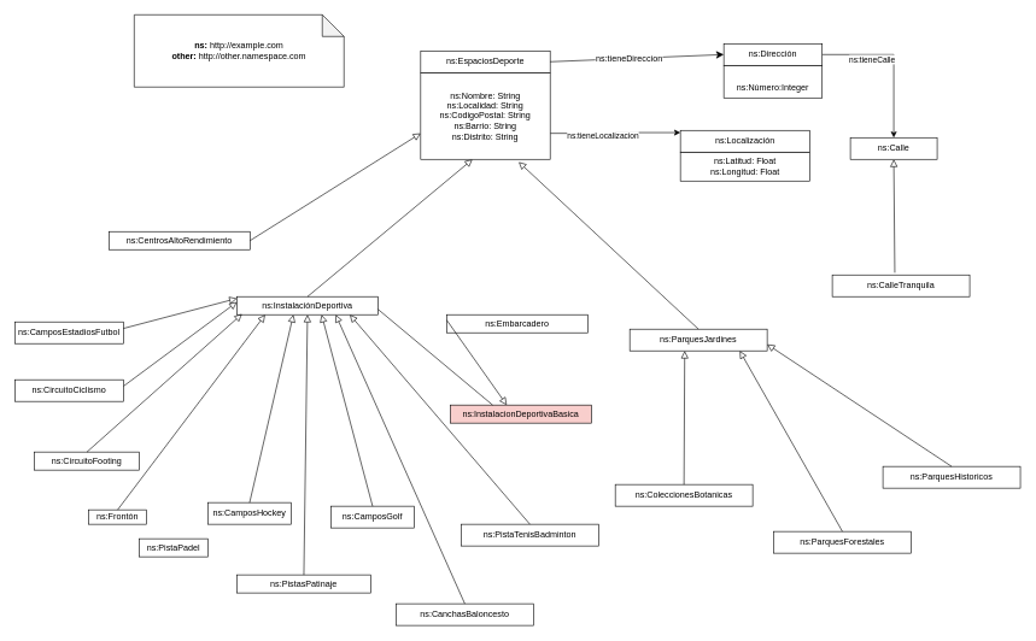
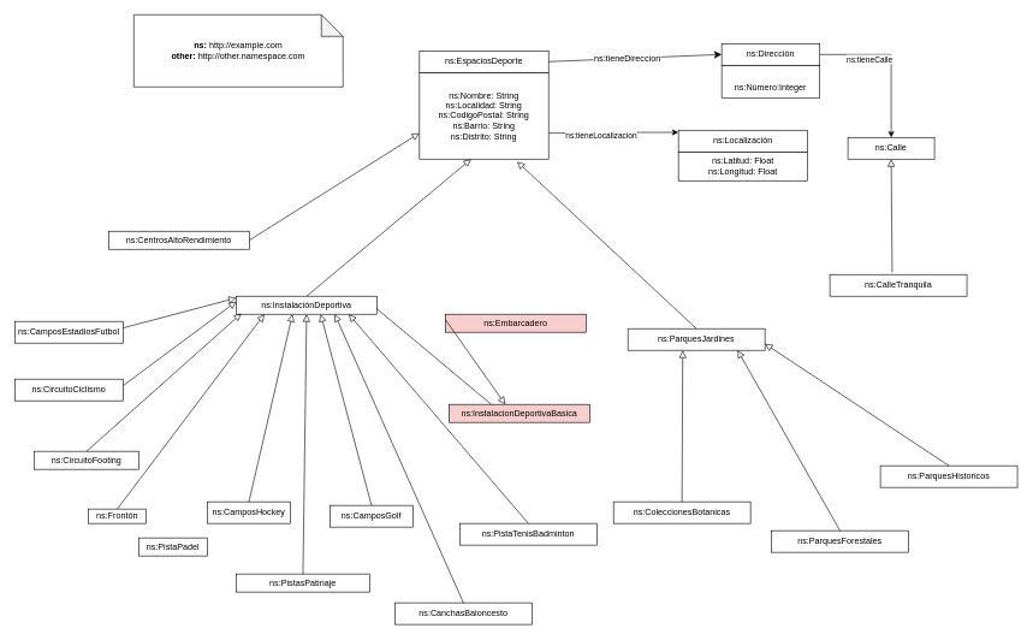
  <mxCell id="0" />
  <mxCell id="1" parent="0" />
  <mxCell id="2" value="ns:CircuitoFooting" style="rounded=0;whiteSpace=wrap;html=1;snapToPoint=1;points=[[0.1,0],[0.2,0],[0.3,0],[0.4,0],[0.5,0],[0.6,0],[0.7,0],[0.8,0],[0.9,0],[0,0.1],[0,0.3],[0,0.5],[0,0.7],[0,0.9],[0.1,1],[0.2,1],[0.3,1],[0.4,1],[0.5,1],[0.6,1],[0.7,1],[0.8,1],[0.9,1],[1,0.1],[1,0.3],[1,0.5],[1,0.7],[1,0.9]];" parent="1" vertex="1"><mxGeometry x="47" y="625" width="145" height="25" as="geometry" /></mxCell>
  <mxCell id="3" value="ns:Frontón" style="rounded=0;whiteSpace=wrap;html=1;snapToPoint=1;points=[[0.1,0],[0.2,0],[0.3,0],[0.4,0],[0.5,0],[0.6,0],[0.7,0],[0.8,0],[0.9,0],[0,0.1],[0,0.3],[0,0.5],[0,0.7],[0,0.9],[0.1,1],[0.2,1],[0.3,1],[0.4,1],[0.5,1],[0.6,1],[0.7,1],[0.8,1],[0.9,1],[1,0.1],[1,0.3],[1,0.5],[1,0.7],[1,0.9]];" parent="1" vertex="1"><mxGeometry x="122" y="705" width="80" height="20" as="geometry" /></mxCell>
  <mxCell id="4" value="ns:PistaPadel" style="rounded=0;whiteSpace=wrap;html=1;snapToPoint=1;points=[[0.1,0],[0.2,0],[0.3,0],[0.4,0],[0.5,0],[0.6,0],[0.7,0],[0.8,0],[0.9,0],[0,0.1],[0,0.3],[0,0.5],[0,0.7],[0,0.9],[0.1,1],[0.2,1],[0.3,1],[0.4,1],[0.5,1],[0.6,1],[0.7,1],[0.8,1],[0.9,1],[1,0.1],[1,0.3],[1,0.5],[1,0.7],[1,0.9]];" parent="1" vertex="1"><mxGeometry x="192" y="745" width="95" height="25" as="geometry" /></mxCell>
  <mxCell id="5" value="ns:InstalaciónDeportiva" style="rounded=0;whiteSpace=wrap;html=1;snapToPoint=1;points=[[0.1,0],[0.2,0],[0.3,0],[0.4,0],[0.5,0],[0.6,0],[0.7,0],[0.8,0],[0.9,0],[0,0.1],[0,0.3],[0,0.5],[0,0.7],[0,0.9],[0.1,1],[0.2,1],[0.3,1],[0.4,1],[0.5,1],[0.6,1],[0.7,1],[0.8,1],[0.9,1],[1,0.1],[1,0.3],[1,0.5],[1,0.7],[1,0.9]];" parent="1" vertex="1"><mxGeometry x="327" y="410" width="195" height="25" as="geometry" /></mxCell>
  <mxCell id="6" value="ns:PistasPatinaje" style="rounded=0;whiteSpace=wrap;html=1;snapToPoint=1;points=[[0.1,0],[0.2,0],[0.3,0],[0.4,0],[0.5,0],[0.6,0],[0.7,0],[0.8,0],[0.9,0],[0,0.1],[0,0.3],[0,0.5],[0,0.7],[0,0.9],[0.1,1],[0.2,1],[0.3,1],[0.4,1],[0.5,1],[0.6,1],[0.7,1],[0.8,1],[0.9,1],[1,0.1],[1,0.3],[1,0.5],[1,0.7],[1,0.9]];" parent="1" vertex="1"><mxGeometry x="327" y="795" width="185" height="25" as="geometry" /></mxCell>
  <mxCell id="7" value="ns:PistaTenisBadminton" style="rounded=0;whiteSpace=wrap;html=1;snapToPoint=1;points=[[0.1,0],[0.2,0],[0.3,0],[0.4,0],[0.5,0],[0.6,0],[0.7,0],[0.8,0],[0.9,0],[0,0.1],[0,0.3],[0,0.5],[0,0.7],[0,0.9],[0.1,1],[0.2,1],[0.3,1],[0.4,1],[0.5,1],[0.6,1],[0.7,1],[0.8,1],[0.9,1],[1,0.1],[1,0.3],[1,0.5],[1,0.7],[1,0.9]];" parent="1" vertex="1"><mxGeometry x="637" y="725" width="190" height="30" as="geometry" /></mxCell>
  <mxCell id="8" value="" style="endArrow=block;html=1;fontColor=#000099;exitX=1;exitY=0.3;exitDx=0;exitDy=0;endFill=0;endSize=8;arcSize=0;rounded=0;entryX=0;entryY=0.3;entryDx=0;entryDy=0;" parent="1" source="9" target="5" edge="1"><mxGeometry width="50" height="50" relative="1" as="geometry"><mxPoint x="222" y="440" as="sourcePoint" /><mxPoint x="687" y="245" as="targetPoint" /></mxGeometry></mxCell>
  <mxCell id="9" value="ns:CircuitoCiclismo" style="rounded=0;whiteSpace=wrap;html=1;snapToPoint=1;points=[[0.1,0],[0.2,0],[0.3,0],[0.4,0],[0.5,0],[0.6,0],[0.7,0],[0.8,0],[0.9,0],[0,0.1],[0,0.3],[0,0.5],[0,0.7],[0,0.9],[0.1,1],[0.2,1],[0.3,1],[0.4,1],[0.5,1],[0.6,1],[0.7,1],[0.8,1],[0.9,1],[1,0.1],[1,0.3],[1,0.5],[1,0.7],[1,0.9]];" parent="1" vertex="1"><mxGeometry x="20" y="525" width="150" height="30" as="geometry" /></mxCell>
  <mxCell id="10" value="" style="endArrow=block;html=1;fontColor=#000099;endFill=0;endSize=8;arcSize=0;rounded=0;exitX=0.5;exitY=0;exitDx=0;exitDy=0;entryX=0.036;entryY=0.96;entryDx=0;entryDy=0;entryPerimeter=0;" parent="1" source="2" target="5" edge="1"><mxGeometry width="50" height="50" relative="1" as="geometry"><mxPoint x="497" y="305" as="sourcePoint" /><mxPoint x="377" y="485" as="targetPoint" /><Array as="points" /></mxGeometry></mxCell>
  <mxCell id="11" value="" style="endArrow=block;html=1;fontColor=#000099;endFill=0;entryX=0.2;entryY=1;entryDx=0;entryDy=0;endSize=8;arcSize=0;rounded=0;exitX=0.5;exitY=0;exitDx=0;exitDy=0;" parent="1" source="3" target="5" edge="1"><mxGeometry width="50" height="50" relative="1" as="geometry"><mxPoint x="597" y="395" as="sourcePoint" /><mxPoint x="597" y="545" as="targetPoint" /></mxGeometry></mxCell>
  <mxCell id="12" value="" style="endArrow=block;html=1;fontColor=#000099;exitX=0.5;exitY=0;exitDx=0;exitDy=0;endFill=0;endSize=8;arcSize=0;rounded=0;entryX=0.8;entryY=1;entryDx=0;entryDy=0;" parent="1" source="7" target="5" edge="1"><mxGeometry width="50" height="50" relative="1" as="geometry"><mxPoint x="587" y="605" as="sourcePoint" /><mxPoint x="897" y="275" as="targetPoint" /></mxGeometry></mxCell>
  <mxCell id="13" value="" style="endArrow=block;html=1;fontColor=#000099;exitX=0.5;exitY=0;exitDx=0;exitDy=0;endFill=0;entryX=0.5;entryY=1;entryDx=0;entryDy=0;endSize=8;arcSize=0;rounded=0;" parent="1" source="6" target="5" edge="1"><mxGeometry width="50" height="50" relative="1" as="geometry"><mxPoint x="597" y="615" as="sourcePoint" /><mxPoint x="597" y="545" as="targetPoint" /></mxGeometry></mxCell>
  <mxCell id="14" value="" style="endArrow=block;html=1;fontColor=#000099;exitX=0.5;exitY=0;exitDx=0;exitDy=0;endFill=0;endSize=8;arcSize=0;rounded=0;entryX=0.4;entryY=1;entryDx=0;entryDy=0;" parent="1" source="5" target="42" edge="1"><mxGeometry width="50" height="50" relative="1" as="geometry"><mxPoint x="370" y="460" as="sourcePoint" /><mxPoint x="650" y="180" as="targetPoint" /></mxGeometry></mxCell>
  <mxCell id="15" value="&lt;div&gt;&lt;/div&gt;&lt;span style=&quot;background-color: initial;&quot;&gt;&lt;b&gt;ns:&amp;nbsp;&lt;/b&gt;http://example.com&lt;/span&gt;&lt;div&gt;&lt;b style=&quot;background-color: initial;&quot;&gt;other:&lt;/b&gt;&lt;span style=&quot;background-color: initial;&quot;&gt; http://other.namespace.com&lt;/span&gt;&lt;br&gt;&lt;/div&gt;" style="shape=note;whiteSpace=wrap;html=1;backgroundOutline=1;darkOpacity=0.05;" parent="1" vertex="1"><mxGeometry x="185" y="20" width="290" height="100" as="geometry" /></mxCell>
  <mxCell id="16" value="ns:ParquesJardines" style="rounded=0;whiteSpace=wrap;html=1;snapToPoint=1;points=[[0.1,0],[0.2,0],[0.3,0],[0.4,0],[0.5,0],[0.6,0],[0.7,0],[0.8,0],[0.9,0],[0,0.1],[0,0.3],[0,0.5],[0,0.7],[0,0.9],[0.1,1],[0.2,1],[0.3,1],[0.4,1],[0.5,1],[0.6,1],[0.7,1],[0.8,1],[0.9,1],[1,0.1],[1,0.3],[1,0.5],[1,0.7],[1,0.9]];" parent="1" vertex="1"><mxGeometry x="870" y="455" width="190" height="30" as="geometry" /></mxCell>
  <mxCell id="17" value="" style="endArrow=block;html=1;fontColor=#000099;exitX=0.5;exitY=0;exitDx=0;exitDy=0;endFill=0;endSize=8;arcSize=0;rounded=0;entryX=0.757;entryY=1.03;entryDx=0;entryDy=0;entryPerimeter=0;" parent="1" source="16" target="42" edge="1"><mxGeometry width="50" height="50" relative="1" as="geometry"><mxPoint y="490" as="sourcePoint" x="750" /><mxPoint x="940" y="548.5" as="targetPoint" /><Array as="points" /></mxGeometry></mxCell>
- <mxCell id="18" value="ns:ColeccionesBotanicas" style="rounded=0;whiteSpace=wrap;html=1;snapToPoint=1;points=[[0.1,0],[0.2,0],[0.3,0],[0.4,0],[0.5,0],[0.6,0],[0.7,0],[0.8,0],[0.9,0],[0,0.1],[0,0.3],[0,0.5],[0,0.7],[0,0.9],[0.1,1],[0.2,1],[0.3,1],[0.4,1],[0.5,1],[0.6,1],[0.7,1],[0.8,1],[0.9,1],[1,0.1],[1,0.3],[1,0.5],[1,0.7],[1,0.9]];" parent="1" vertex="1"><mxGeometry x="850" y="670" width="190" height="30" as="geometry" /></mxCell>
+ <mxCell id="18" value="ns:ColeccionesBotanicas" style="rounded=0;whiteSpace=wrap;html=1;snapToPoint=1;points=[[0.1,0],[0.2,0],[0.3,0],[0.4,0],[0.5,0],[0.6,0],[0.7,0],[0.8,0],[0.9,0],[0,0.1],[0,0.3],[0,0.5],[0,0.7],[0,0.9],[0.1,1],[0.2,1],[0.3,1],[0.4,1],[0.5,1],[0.6,1],[0.7,1],[0.8,1],[0.9,1],[1,0.1],[1,0.3],[1,0.5],[1,0.7],[1,0.9]];" parent="1" vertex="1"><mxGeometry x="850" y="695" width="190" height="30" as="geometry" /></mxCell>
  <mxCell id="19" value="ns:ParquesForestales" style="rounded=0;whiteSpace=wrap;html=1;snapToPoint=1;points=[[0.1,0],[0.2,0],[0.3,0],[0.4,0],[0.5,0],[0.6,0],[0.7,0],[0.8,0],[0.9,0],[0,0.1],[0,0.3],[0,0.5],[0,0.7],[0,0.9],[0.1,1],[0.2,1],[0.3,1],[0.4,1],[0.5,1],[0.6,1],[0.7,1],[0.8,1],[0.9,1],[1,0.1],[1,0.3],[1,0.5],[1,0.7],[1,0.9]];" parent="1" vertex="1"><mxGeometry x="1069" y="735" width="190" height="30" as="geometry" /></mxCell>
  <mxCell id="20" value="ns:ParquesHistoricos" style="rounded=0;whiteSpace=wrap;html=1;snapToPoint=1;points=[[0.1,0],[0.2,0],[0.3,0],[0.4,0],[0.5,0],[0.6,0],[0.7,0],[0.8,0],[0.9,0],[0,0.1],[0,0.3],[0,0.5],[0,0.7],[0,0.9],[0.1,1],[0.2,1],[0.3,1],[0.4,1],[0.5,1],[0.6,1],[0.7,1],[0.8,1],[0.9,1],[1,0.1],[1,0.3],[1,0.5],[1,0.7],[1,0.9]];" parent="1" vertex="1"><mxGeometry x="1220" y="645" width="190" height="30" as="geometry" /></mxCell>
  <mxCell id="21" value="" style="endArrow=block;html=1;fontColor=#000099;exitX=0.5;exitY=0;exitDx=0;exitDy=0;endFill=0;endSize=8;arcSize=0;rounded=0;entryX=0.4;entryY=1;entryDx=0;entryDy=0;" parent="1" source="18" target="16" edge="1"><mxGeometry width="50" height="50" relative="1" as="geometry"><mxPoint x="858" y="695" as="sourcePoint" /><mxPoint x="800" y="535" as="targetPoint" /></mxGeometry></mxCell>
  <mxCell id="22" value="" style="endArrow=block;html=1;fontColor=#000099;exitX=0.5;exitY=0;exitDx=0;exitDy=0;endFill=0;endSize=8;arcSize=0;rounded=0;entryX=0.8;entryY=1;entryDx=0;entryDy=0;" parent="1" source="19" target="16" edge="1"><mxGeometry width="50" height="50" relative="1" as="geometry"><mxPoint x="845" y="721" as="sourcePoint" /><mxPoint x="860" y="540" as="targetPoint" /></mxGeometry></mxCell>
  <mxCell id="23" value="" style="endArrow=block;html=1;fontColor=#000099;exitX=0.5;exitY=0;exitDx=0;exitDy=0;endFill=0;endSize=8;arcSize=0;rounded=0;entryX=1;entryY=0.7;entryDx=0;entryDy=0;" parent="1" source="20" target="16" edge="1"><mxGeometry width="50" height="50" relative="1" as="geometry"><mxPoint x="1081" y="630" as="sourcePoint" /><mxPoint x="900" y="510" as="targetPoint" /></mxGeometry></mxCell>
  <mxCell id="24" value="ns:CalleTranquila" style="rounded=0;whiteSpace=wrap;html=1;snapToPoint=1;points=[[0.1,0],[0.2,0],[0.3,0],[0.4,0],[0.5,0],[0.6,0],[0.7,0],[0.8,0],[0.9,0],[0,0.1],[0,0.3],[0,0.5],[0,0.7],[0,0.9],[0.1,1],[0.2,1],[0.3,1],[0.4,1],[0.5,1],[0.6,1],[0.7,1],[0.8,1],[0.9,1],[1,0.1],[1,0.3],[1,0.5],[1,0.7],[1,0.9]];" parent="1" vertex="1"><mxGeometry x="1150" y="380" width="190" height="30" as="geometry" /></mxCell>
  <mxCell id="25" value="" style="endArrow=block;html=1;fontColor=#000099;exitX=0.455;exitY=-0.104;exitDx=0;exitDy=0;endFill=0;endSize=8;arcSize=0;rounded=0;exitPerimeter=0;entryX=0.5;entryY=1;entryDx=0;entryDy=0;" parent="1" source="24" target="50" edge="1"><mxGeometry width="50" height="50" relative="1" as="geometry"><mxPoint x="1585" y="344" as="sourcePoint" /><mxPoint x="1060" y="120" as="targetPoint" /></mxGeometry></mxCell>
  <mxCell id="26" value="ns:CamposEstadiosFutbol" style="rounded=0;whiteSpace=wrap;html=1;snapToPoint=1;points=[[0.1,0],[0.2,0],[0.3,0],[0.4,0],[0.5,0],[0.6,0],[0.7,0],[0.8,0],[0.9,0],[0,0.1],[0,0.3],[0,0.5],[0,0.7],[0,0.9],[0.1,1],[0.2,1],[0.3,1],[0.4,1],[0.5,1],[0.6,1],[0.7,1],[0.8,1],[0.9,1],[1,0.1],[1,0.3],[1,0.5],[1,0.7],[1,0.9]];" parent="1" vertex="1"><mxGeometry x="20" y="445" width="150" height="30" as="geometry" /></mxCell>
  <mxCell id="27" value="" style="endArrow=block;html=1;fontColor=#000099;exitX=1;exitY=0.3;exitDx=0;exitDy=0;endFill=0;endSize=8;arcSize=0;rounded=0;entryX=0;entryY=0.1;entryDx=0;entryDy=0;" parent="1" source="26" target="5" edge="1"><mxGeometry width="50" height="50" relative="1" as="geometry"><mxPoint x="227" y="325" as="sourcePoint" /><mxPoint x="377" y="373.5" as="targetPoint" /></mxGeometry></mxCell>
  <mxCell id="28" value="ns:InstalacionDeportivaBasica" style="rounded=0;whiteSpace=wrap;html=1;snapToPoint=1;points=[[0.1,0],[0.2,0],[0.3,0],[0.4,0],[0.5,0],[0.6,0],[0.7,0],[0.8,0],[0.9,0],[0,0.1],[0,0.3],[0,0.5],[0,0.7],[0,0.9],[0.1,1],[0.2,1],[0.3,1],[0.4,1],[0.5,1],[0.6,1],[0.7,1],[0.8,1],[0.9,1],[1,0.1],[1,0.3],[1,0.5],[1,0.7],[1,0.9]];fillColor=#f8cecc;" parent="1" vertex="1"><mxGeometry x="622" y="560" width="195" height="25" as="geometry" /></mxCell>
  <mxCell id="29" value="" style="endArrow=none;html=1;fontColor=#000099;exitX=0.3;exitY=0;exitDx=0;exitDy=0;endFill=0;endSize=8;arcSize=0;rounded=0;entryX=1;entryY=0.7;entryDx=0;entryDy=0;" parent="1" source="28" target="5" edge="1"><mxGeometry width="50" height="50" relative="1" as="geometry"><mxPoint x="677" y="635" as="sourcePoint" /><mxPoint x="579" y="465" as="targetPoint" /></mxGeometry></mxCell>
  <mxCell id="30" value="ns:CentrosAltoRendimiento" style="rounded=0;whiteSpace=wrap;html=1;snapToPoint=1;points=[[0.1,0],[0.2,0],[0.3,0],[0.4,0],[0.5,0],[0.6,0],[0.7,0],[0.8,0],[0.9,0],[0,0.1],[0,0.3],[0,0.5],[0,0.7],[0,0.9],[0.1,1],[0.2,1],[0.3,1],[0.4,1],[0.5,1],[0.6,1],[0.7,1],[0.8,1],[0.9,1],[1,0.1],[1,0.3],[1,0.5],[1,0.7],[1,0.9]];" parent="1" vertex="1"><mxGeometry x="150" y="320" width="195" height="25" as="geometry" /></mxCell>
  <mxCell id="31" value="" style="endArrow=block;html=1;fontColor=#000099;exitX=1;exitY=0.5;exitDx=0;exitDy=0;endFill=0;endSize=8;arcSize=0;rounded=0;entryX=0;entryY=0.7;entryDx=0;entryDy=0;" parent="1" source="30" target="42" edge="1"><mxGeometry width="50" height="50" relative="1" as="geometry"><mxPoint x="400" y="315.5" as="sourcePoint" /><mxPoint x="650" y="130" as="targetPoint" /></mxGeometry></mxCell>
  <mxCell id="32" value="ns:CanchasBaloncesto" style="rounded=0;whiteSpace=wrap;html=1;snapToPoint=1;points=[[0.1,0],[0.2,0],[0.3,0],[0.4,0],[0.5,0],[0.6,0],[0.7,0],[0.8,0],[0.9,0],[0,0.1],[0,0.3],[0,0.5],[0,0.7],[0,0.9],[0.1,1],[0.2,1],[0.3,1],[0.4,1],[0.5,1],[0.6,1],[0.7,1],[0.8,1],[0.9,1],[1,0.1],[1,0.3],[1,0.5],[1,0.7],[1,0.9]];" parent="1" vertex="1"><mxGeometry x="547" y="835" width="190" height="30" as="geometry" /></mxCell>
  <mxCell id="33" value="" style="endArrow=block;html=1;fontColor=#000099;exitX=0.5;exitY=0;exitDx=0;exitDy=0;endFill=0;entryX=0.7;entryY=1;entryDx=0;entryDy=0;endSize=8;arcSize=0;rounded=0;" parent="1" source="32" target="5" edge="1"><mxGeometry width="50" height="50" relative="1" as="geometry"><mxPoint x="457" y="715" as="sourcePoint" /><mxPoint x="587.5" y="467.5" as="targetPoint" /></mxGeometry></mxCell>
  <mxCell id="34" value="ns:CamposHockey" style="rounded=0;whiteSpace=wrap;html=1;snapToPoint=1;points=[[0.1,0],[0.2,0],[0.3,0],[0.4,0],[0.5,0],[0.6,0],[0.7,0],[0.8,0],[0.9,0],[0,0.1],[0,0.3],[0,0.5],[0,0.7],[0,0.9],[0.1,1],[0.2,1],[0.3,1],[0.4,1],[0.5,1],[0.6,1],[0.7,1],[0.8,1],[0.9,1],[1,0.1],[1,0.3],[1,0.5],[1,0.7],[1,0.9]];" parent="1" vertex="1"><mxGeometry x="287" y="695" width="115" height="30" as="geometry" /></mxCell>
  <mxCell id="35" value="" style="endArrow=block;html=1;fontColor=#000099;exitX=0.5;exitY=0;exitDx=0;exitDy=0;endFill=0;entryX=0.4;entryY=1;entryDx=0;entryDy=0;endSize=8;arcSize=0;rounded=0;" parent="1" source="34" target="5" edge="1"><mxGeometry width="50" height="50" relative="1" as="geometry"><mxPoint x="240" y="755" as="sourcePoint" /><mxPoint x="445.5" y="500" as="targetPoint" /></mxGeometry></mxCell>
  <mxCell id="36" value="ns:CamposGolf" style="rounded=0;whiteSpace=wrap;html=1;snapToPoint=1;points=[[0.1,0],[0.2,0],[0.3,0],[0.4,0],[0.5,0],[0.6,0],[0.7,0],[0.8,0],[0.9,0],[0,0.1],[0,0.3],[0,0.5],[0,0.7],[0,0.9],[0.1,1],[0.2,1],[0.3,1],[0.4,1],[0.5,1],[0.6,1],[0.7,1],[0.8,1],[0.9,1],[1,0.1],[1,0.3],[1,0.5],[1,0.7],[1,0.9]];" parent="1" vertex="1"><mxGeometry x="457" y="700" width="115" height="30" as="geometry" /></mxCell>
  <mxCell id="37" value="" style="endArrow=block;html=1;fontColor=#000099;exitX=0.5;exitY=0;exitDx=0;exitDy=0;endFill=0;endSize=8;arcSize=0;rounded=0;entryX=0.6;entryY=1;entryDx=0;entryDy=0;" parent="1" source="36" target="5" edge="1"><mxGeometry width="50" height="50" relative="1" as="geometry"><mxPoint x="690.5" y="570" as="sourcePoint" /><mxPoint x="582" y="492.5" as="targetPoint" /></mxGeometry></mxCell>
- <mxCell id="38" value="ns:Embarcadero" style="rounded=0;whiteSpace=wrap;html=1;snapToPoint=1;points=[[0.1,0],[0.2,0],[0.3,0],[0.4,0],[0.5,0],[0.6,0],[0.7,0],[0.8,0],[0.9,0],[0,0.1],[0,0.3],[0,0.5],[0,0.7],[0,0.9],[0.1,1],[0.2,1],[0.3,1],[0.4,1],[0.5,1],[0.6,1],[0.7,1],[0.8,1],[0.9,1],[1,0.1],[1,0.3],[1,0.5],[1,0.7],[1,0.9]];" parent="1" vertex="1"><mxGeometry x="617" y="435" width="195" height="25" as="geometry" /></mxCell>
+ <mxCell id="38" value="ns:Embarcadero" style="rounded=0;whiteSpace=wrap;html=1;snapToPoint=1;points=[[0.1,0],[0.2,0],[0.3,0],[0.4,0],[0.5,0],[0.6,0],[0.7,0],[0.8,0],[0.9,0],[0,0.1],[0,0.3],[0,0.5],[0,0.7],[0,0.9],[0.1,1],[0.2,1],[0.3,1],[0.4,1],[0.5,1],[0.6,1],[0.7,1],[0.8,1],[0.9,1],[1,0.1],[1,0.3],[1,0.5],[1,0.7],[1,0.9]];fillColor=#f8cecc;" parent="1" vertex="1"><mxGeometry x="617" y="435" width="195" height="25" as="geometry" /></mxCell>
  <mxCell id="39" value="" style="endArrow=block;html=1;fontColor=#000099;exitX=0;exitY=0.3;exitDx=0;exitDy=0;endFill=0;endSize=8;arcSize=0;rounded=0;" parent="1" source="38" target="28" edge="1"><mxGeometry width="50" height="50" relative="1" as="geometry"><mxPoint x="705.5" y="525" as="sourcePoint" /><mxPoint x="547" y="367.5" as="targetPoint" /></mxGeometry></mxCell>
  <mxCell id="40" style="edgeStyle=orthogonalEdgeStyle;rounded=0;orthogonalLoop=1;jettySize=auto;html=1;exitX=1;exitY=0.7;exitDx=0;exitDy=0;entryX=0;entryY=0.1;entryDx=0;entryDy=0;" edge="1" parent="1" source="42" target="52"><mxGeometry relative="1" as="geometry" /></mxCell>
  <mxCell id="41" value="ns:tieneLocalizacion" style="edgeLabel;html=1;align=center;verticalAlign=middle;resizable=0;points=[];" vertex="1" connectable="0" parent="40"><mxGeometry x="-0.22" y="-3" relative="1" as="geometry"><mxPoint x="1" as="offset" /></mxGeometry></mxCell>
  <mxCell id="42" value="ns:Nombre: String&lt;br&gt;ns:Localidad: String&lt;br&gt;ns:CodigoPostal:&amp;nbsp;String&lt;br&gt;ns:Barrio:&amp;nbsp;String&lt;br&gt;ns:Distrito:&amp;nbsp;String" style="rounded=0;whiteSpace=wrap;html=1;snapToPoint=1;points=[[0.1,0],[0.2,0],[0.3,0],[0.4,0],[0.5,0],[0.6,0],[0.7,0],[0.8,0],[0.9,0],[0,0.1],[0,0.3],[0,0.5],[0,0.7],[0,0.9],[0.1,1],[0.2,1],[0.3,1],[0.4,1],[0.5,1],[0.6,1],[0.7,1],[0.8,1],[0.9,1],[1,0.1],[1,0.3],[1,0.5],[1,0.7],[1,0.9]];" parent="1" vertex="1"><mxGeometry x="581" y="100" width="179" height="120" as="geometry" /></mxCell>
  <mxCell id="43" value="ns:EspaciosDeporte" style="rounded=0;whiteSpace=wrap;html=1;snapToPoint=1;points=[[0.1,0],[0.2,0],[0.3,0],[0.4,0],[0.5,0],[0.6,0],[0.7,0],[0.8,0],[0.9,0],[0,0.1],[0,0.3],[0,0.5],[0,0.7],[0,0.9],[0.1,1],[0.2,1],[0.3,1],[0.4,1],[0.5,1],[0.6,1],[0.7,1],[0.8,1],[0.9,1],[1,0.1],[1,0.3],[1,0.5],[1,0.7],[1,0.9]];" parent="1" vertex="1"><mxGeometry x="581" y="70" width="179" height="30" as="geometry" /></mxCell>
  <mxCell id="44" value="&lt;br&gt;ns:Número:Integer" style="rounded=0;whiteSpace=wrap;html=1;snapToPoint=1;points=[[0.1,0],[0.2,0],[0.3,0],[0.4,0],[0.5,0],[0.6,0],[0.7,0],[0.8,0],[0.9,0],[0,0.1],[0,0.3],[0,0.5],[0,0.7],[0,0.9],[0.1,1],[0.2,1],[0.3,1],[0.4,1],[0.5,1],[0.6,1],[0.7,1],[0.8,1],[0.9,1],[1,0.1],[1,0.3],[1,0.5],[1,0.7],[1,0.9]];" parent="1" vertex="1"><mxGeometry x="1000" y="90" width="136" height="45" as="geometry" /></mxCell>
  <mxCell id="45" style="edgeStyle=orthogonalEdgeStyle;rounded=0;orthogonalLoop=1;jettySize=auto;html=1;exitX=1;exitY=0.5;exitDx=0;exitDy=0;entryX=0.5;entryY=0;entryDx=0;entryDy=0;" edge="1" parent="1" source="47" target="50"><mxGeometry relative="1" as="geometry"><mxPoint x="1171.667" y="75.667" as="targetPoint" /></mxGeometry></mxCell>
  <mxCell id="46" value="ns:tieneCalle" style="edgeLabel;html=1;align=center;verticalAlign=middle;resizable=0;points=[];" vertex="1" connectable="0" parent="45"><mxGeometry x="-0.36" y="-6" relative="1" as="geometry"><mxPoint as="offset" /></mxGeometry></mxCell>
  <mxCell id="47" value="ns:Dirección" style="rounded=0;whiteSpace=wrap;html=1;snapToPoint=1;points=[[0.1,0],[0.2,0],[0.3,0],[0.4,0],[0.5,0],[0.6,0],[0.7,0],[0.8,0],[0.9,0],[0,0.1],[0,0.3],[0,0.5],[0,0.7],[0,0.9],[0.1,1],[0.2,1],[0.3,1],[0.4,1],[0.5,1],[0.6,1],[0.7,1],[0.8,1],[0.9,1],[1,0.1],[1,0.3],[1,0.5],[1,0.7],[1,0.9]];" parent="1" vertex="1"><mxGeometry x="1000" y="60" width="136" height="30" as="geometry" /></mxCell>
  <mxCell id="48" value="" style="endArrow=classic;html=1;entryX=0;entryY=0.5;entryDx=0;entryDy=0;endSize=8;arcSize=0;rounded=0;exitX=1;exitY=0.5;exitDx=0;exitDy=0;" parent="1" source="43" target="47" edge="1"><mxGeometry width="50" height="50" relative="1" as="geometry"><mxPoint x="780" y="120" as="sourcePoint" /><mxPoint x="977" y="120" as="targetPoint" /><Array as="points" /></mxGeometry></mxCell>
  <mxCell id="49" value="ns:tieneDireccion" style="text;html=1;align=center;verticalAlign=middle;resizable=0;points=[];labelBackgroundColor=#ffffff;" parent="48" vertex="1" connectable="0"><mxGeometry x="-0.127" relative="1" as="geometry"><mxPoint x="4" as="offset" /></mxGeometry></mxCell>
  <mxCell id="50" value="ns:Calle" style="rounded=0;whiteSpace=wrap;html=1;snapToPoint=1;points=[[0.1,0],[0.2,0],[0.3,0],[0.4,0],[0.5,0],[0.6,0],[0.7,0],[0.8,0],[0.9,0],[0,0.1],[0,0.3],[0,0.5],[0,0.7],[0,0.9],[0.1,1],[0.2,1],[0.3,1],[0.4,1],[0.5,1],[0.6,1],[0.7,1],[0.8,1],[0.9,1],[1,0.1],[1,0.3],[1,0.5],[1,0.7],[1,0.9]];" vertex="1" parent="1"><mxGeometry x="1175" y="190" width="120" height="30" as="geometry" /></mxCell>
  <mxCell id="51" value="ns:Latitud: Float&lt;br&gt;ns:Longitud: Float" style="rounded=0;whiteSpace=wrap;html=1;snapToPoint=1;points=[[0.1,0],[0.2,0],[0.3,0],[0.4,0],[0.5,0],[0.6,0],[0.7,0],[0.8,0],[0.9,0],[0,0.1],[0,0.3],[0,0.5],[0,0.7],[0,0.9],[0.1,1],[0.2,1],[0.3,1],[0.4,1],[0.5,1],[0.6,1],[0.7,1],[0.8,1],[0.9,1],[1,0.1],[1,0.3],[1,0.5],[1,0.7],[1,0.9]];" vertex="1" parent="1"><mxGeometry x="940" y="210" width="179" height="40" as="geometry" /></mxCell>
  <mxCell id="52" value="ns:Localización" style="rounded=0;whiteSpace=wrap;html=1;snapToPoint=1;points=[[0.1,0],[0.2,0],[0.3,0],[0.4,0],[0.5,0],[0.6,0],[0.7,0],[0.8,0],[0.9,0],[0,0.1],[0,0.3],[0,0.5],[0,0.7],[0,0.9],[0.1,1],[0.2,1],[0.3,1],[0.4,1],[0.5,1],[0.6,1],[0.7,1],[0.8,1],[0.9,1],[1,0.1],[1,0.3],[1,0.5],[1,0.7],[1,0.9]];" vertex="1" parent="1"><mxGeometry x="940" y="180" width="179" height="30" as="geometry" /></mxCell>
